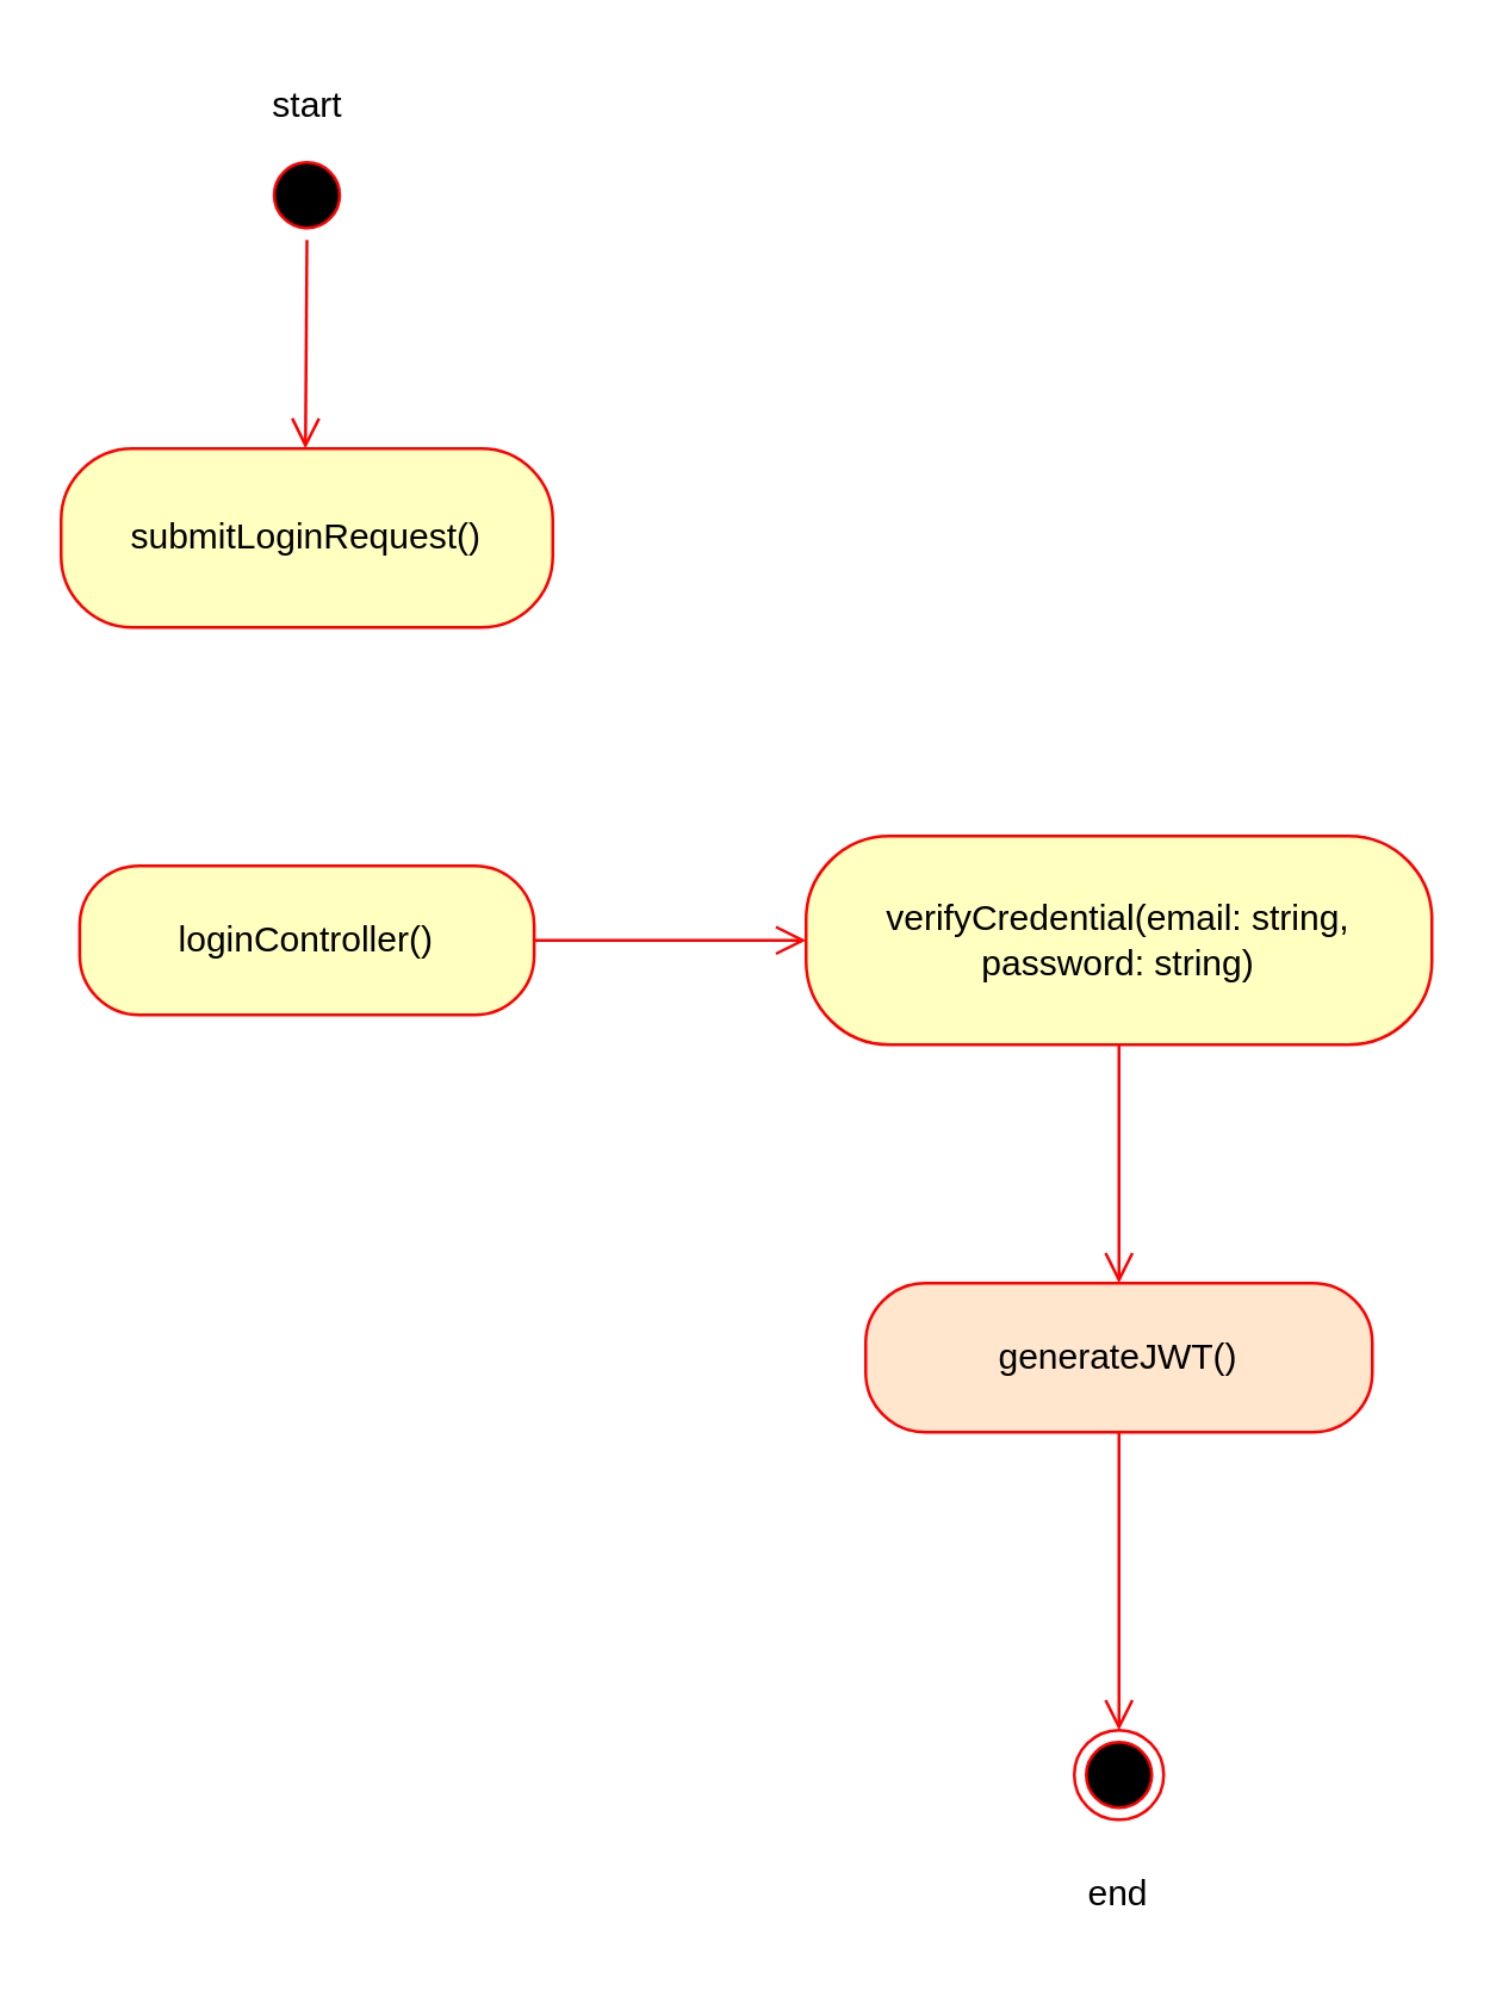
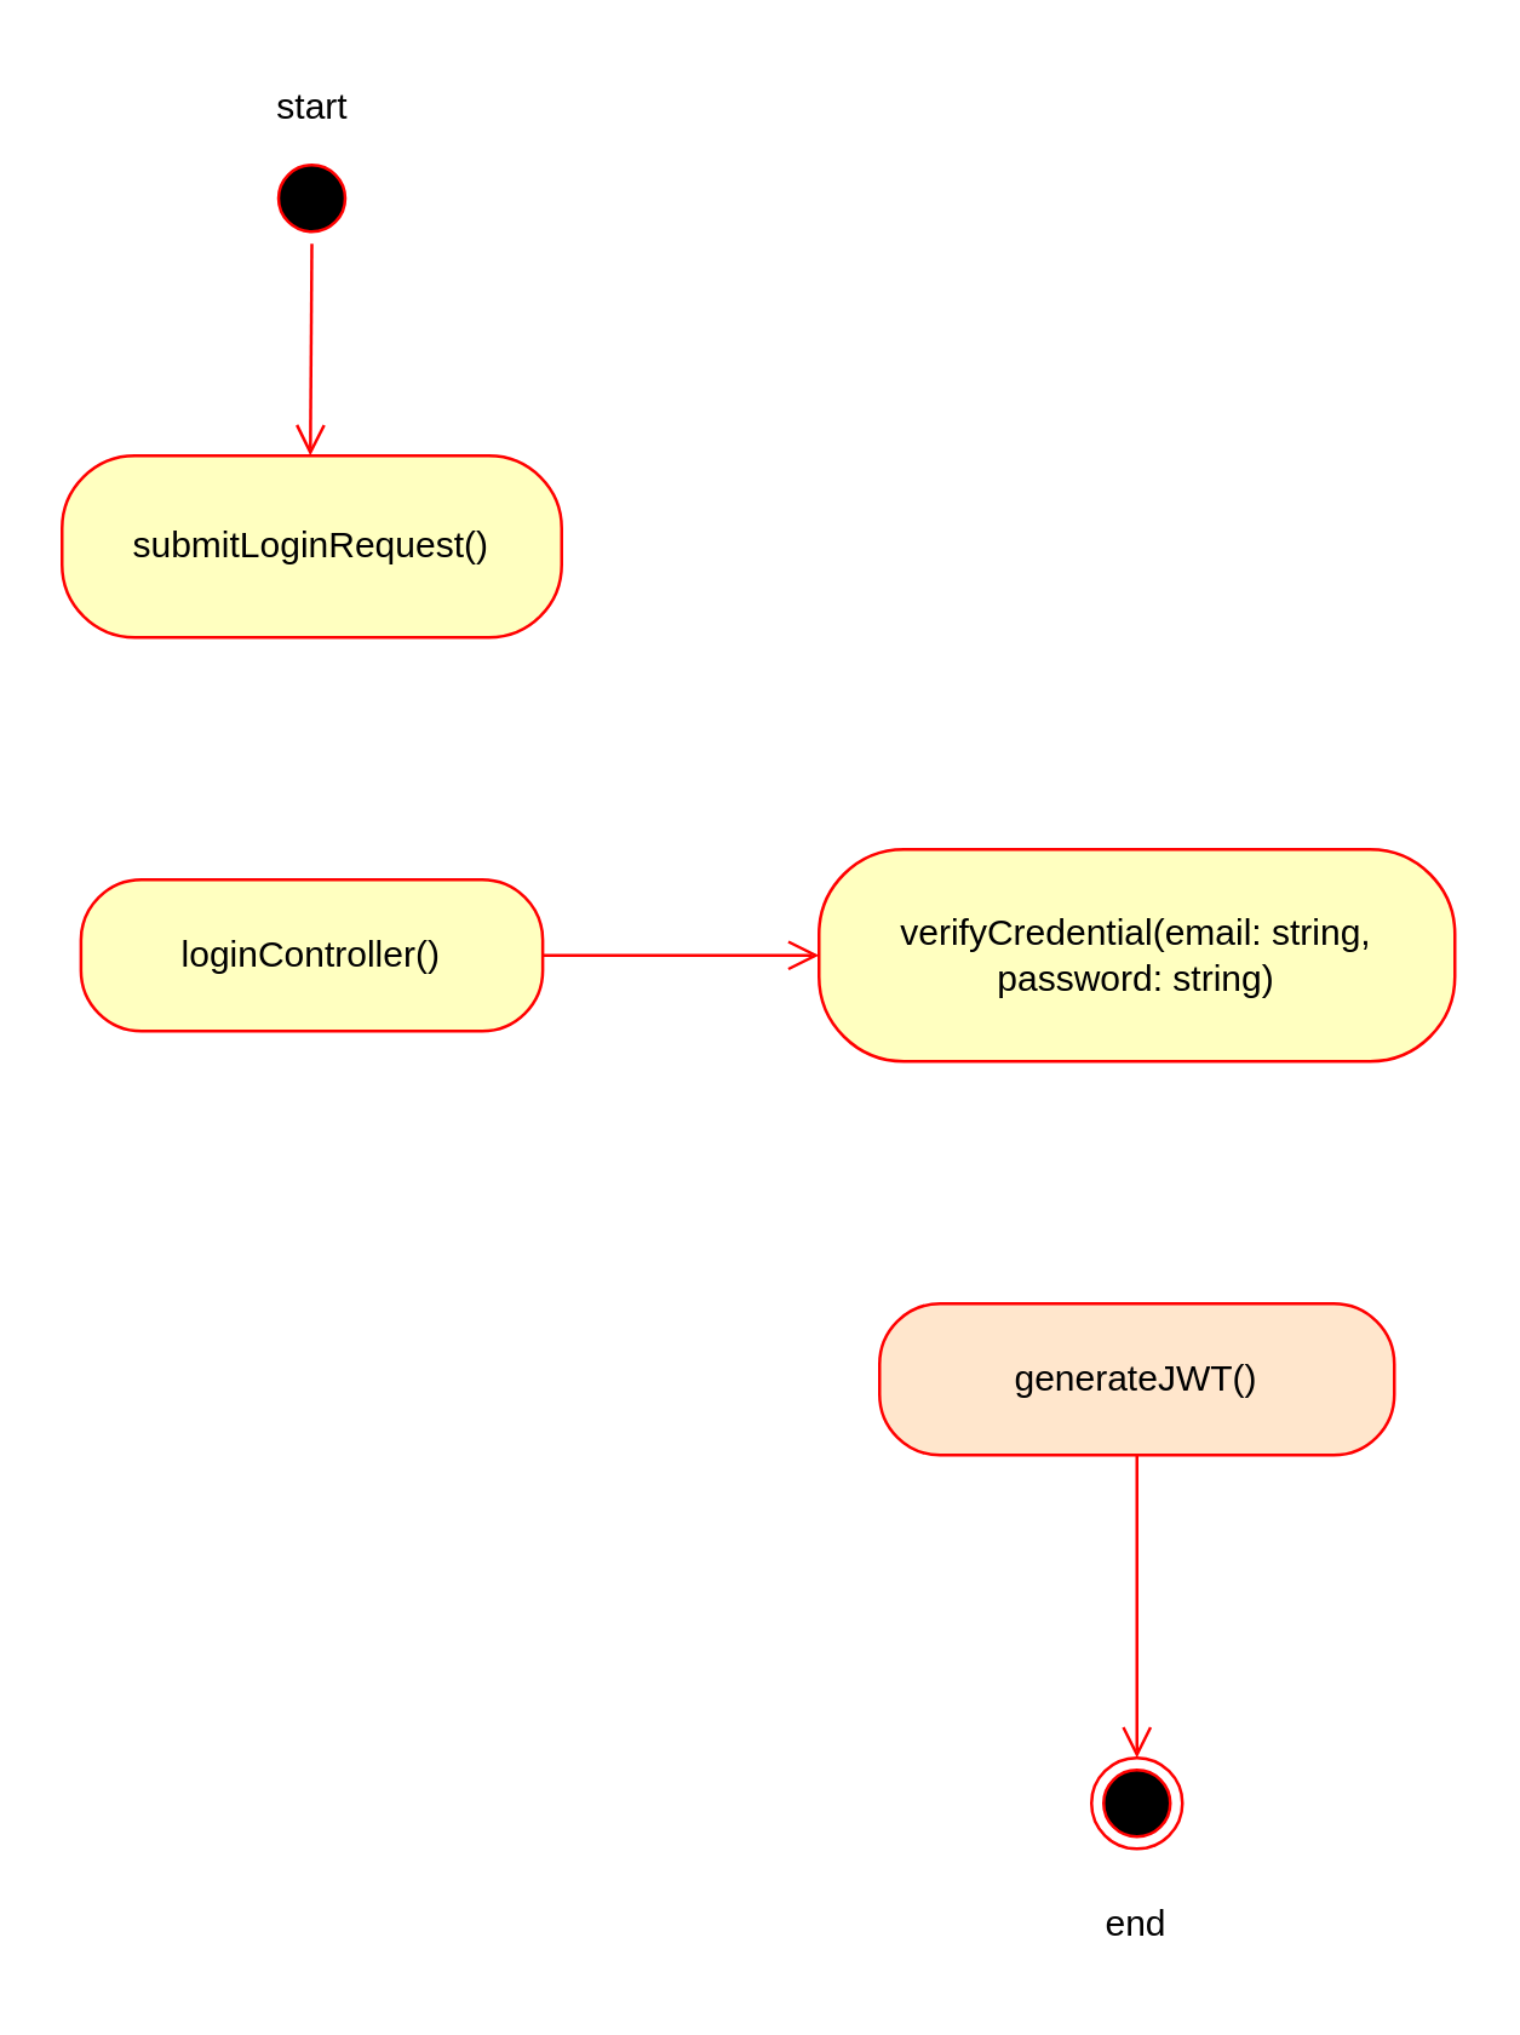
  <mxCell id="0" />
  <mxCell id="1" parent="0" />
  <mxCell id="2" value="" style="ellipse;html=1;shape=startState;fillColor=#000000;strokeColor=#ff0000;" vertex="1" parent="1"><mxGeometry x="87.5" y="50" width="30" height="30" as="geometry" /></mxCell>
  <mxCell id="3" value="" style="edgeStyle=orthogonalEdgeStyle;html=1;verticalAlign=bottom;endArrow=open;endSize=8;strokeColor=#ff0000;rounded=0;" edge="1" source="2" parent="1"><mxGeometry relative="1" as="geometry"><mxPoint x="102" y="150" as="targetPoint" /></mxGeometry></mxCell>
  <mxCell id="4" value="submitLoginRequest()" style="rounded=1;whiteSpace=wrap;html=1;arcSize=40;fontColor=#000000;fillColor=#ffffc0;strokeColor=#ff0000;" vertex="1" parent="1"><mxGeometry x="20" y="150" width="165" height="60" as="geometry" /></mxCell>
  <mxCell id="5" value="loginController()" style="rounded=1;whiteSpace=wrap;html=1;arcSize=40;fontColor=#000000;fillColor=#ffffc0;strokeColor=#ff0000;" vertex="1" parent="1"><mxGeometry x="26.25" y="290" width="152.5" height="50" as="geometry" /></mxCell>
  <mxCell id="6" value="" style="edgeStyle=orthogonalEdgeStyle;html=1;verticalAlign=bottom;endArrow=open;endSize=8;strokeColor=#ff0000;rounded=0;entryX=0;entryY=0.5;entryDx=0;entryDy=0;" edge="1" source="5" parent="1" target="7"><mxGeometry relative="1" as="geometry"><mxPoint x="100" y="350" as="targetPoint" /></mxGeometry></mxCell>
  <mxCell id="7" value="verifyCredential(email: string, password: string)" style="rounded=1;whiteSpace=wrap;html=1;arcSize=40;fontColor=#000000;fillColor=#ffffc0;strokeColor=#ff0000;" vertex="1" parent="1"><mxGeometry x="270" y="280" width="210" height="70" as="geometry" /></mxCell>
- <mxCell id="8" value="" style="edgeStyle=orthogonalEdgeStyle;html=1;verticalAlign=bottom;endArrow=open;endSize=8;strokeColor=#ff0000;rounded=0;entryX=0.5;entryY=0;entryDx=0;entryDy=0;" edge="1" source="7" parent="1" target="9"><mxGeometry relative="1" as="geometry"><mxPoint x="270" y="390" as="targetPoint" /></mxGeometry></mxCell>
  <mxCell id="9" value="generateJWT()" style="rounded=1;whiteSpace=wrap;html=1;arcSize=40;fontColor=#000000;fillColor=#ffe6cc;strokeColor=#ff0000;" vertex="1" parent="1"><mxGeometry x="290" y="430" width="170" height="50" as="geometry" /></mxCell>
  <mxCell id="10" value="" style="edgeStyle=orthogonalEdgeStyle;html=1;verticalAlign=bottom;endArrow=open;endSize=8;strokeColor=#ff0000;rounded=0;entryX=0.5;entryY=0;entryDx=0;entryDy=0;" edge="1" source="9" parent="1" target="11"><mxGeometry relative="1" as="geometry"><mxPoint x="270" y="590" as="targetPoint" /></mxGeometry></mxCell>
  <mxCell id="11" value="" style="ellipse;html=1;shape=endState;fillColor=#000000;strokeColor=#ff0000;" vertex="1" parent="1"><mxGeometry x="360" y="580" width="30" height="30" as="geometry" /></mxCell>
  <mxCell id="12" value="start" style="text;html=1;strokeColor=none;fillColor=none;align=center;verticalAlign=middle;whiteSpace=wrap;rounded=0;" vertex="1" parent="1"><mxGeometry x="72.5" y="20" width="60" height="30" as="geometry" /></mxCell>
  <mxCell id="13" value="end" style="text;html=1;strokeColor=none;fillColor=none;align=center;verticalAlign=middle;whiteSpace=wrap;rounded=0;" vertex="1" parent="1"><mxGeometry x="345" y="620" width="60" height="30" as="geometry" /></mxCell>
